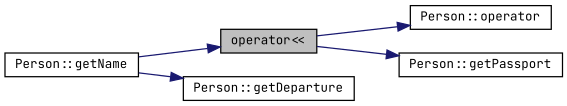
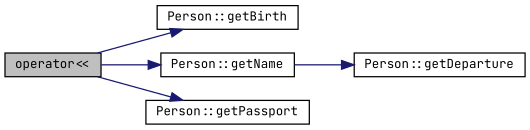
  digraph {
    fontname="JetBrains Mono"
    rankdir=LR
    node [color=black fillcolor=white fontname="JetBrains Mono" fontsize=10 shape=record style=filled]
    edge [color=midnightblue fontname="JetBrains Mono" fontsize=10 labelfontname=Helvetica labelfontsize=10 style=solid]
    n1 [fillcolor=grey75 fontcolor=black height=0.2 label="operator\<\<" width=0.4]
-   n2 [height=0.2 label="Person::operator" width=0.4]
+   n2 [height=0.2 label="Person::getBirth" width=0.4]
    n3 [height=0.2 label="Person::getName" width=0.4]
    n4 [height=0.2 label="Person::getPassport" width=0.4]
    n5 [height=0.2 label="Person::getDeparture" width=0.4]
    n1 -> n2
-   n3 -> n1
+   n1 -> n3
    n1 -> n4
    n3 -> n5
  }
